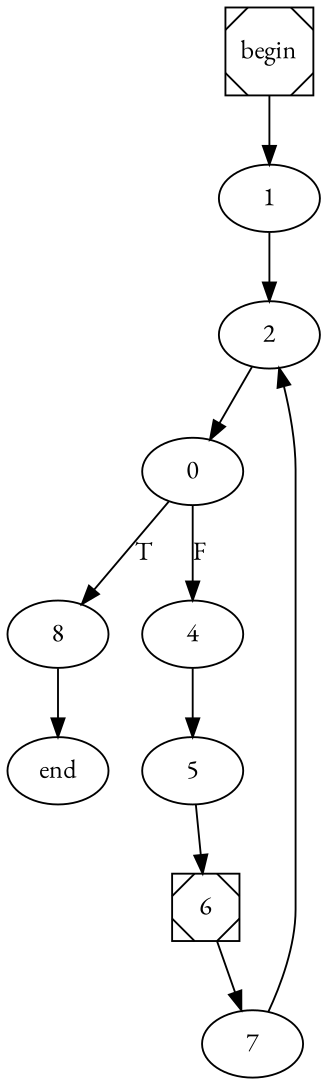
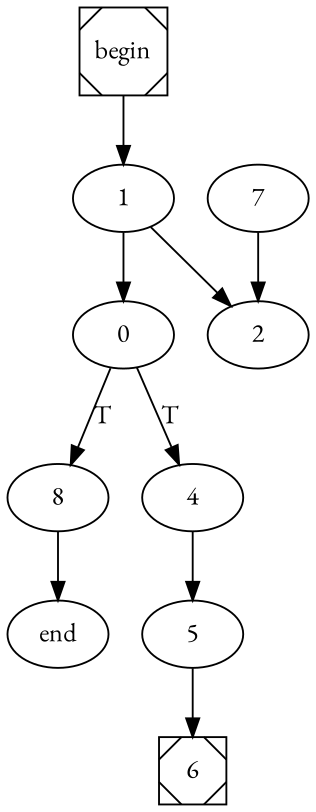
  digraph {
    fontname="EB Garamond"
    node [fontname="EB Garamond"]
    edge [fontname="EB Garamond"]
    begin [shape=Msquare]
    1
    2
    end [shape=ellipse]
    n5 [label=0]
    8
    4
    5
    6 [shape=Msquare]
    7
    begin -> 1
    1 -> 2
-   2 -> n5
+   1 -> n5
    n5 -> 8 [label=T]
-   n5 -> 4 [label=F]
+   n5 -> 4 [label=T]
    8 -> end
    4 -> 5
    5 -> 6
-   6 -> 7
    7 -> 2
  }
